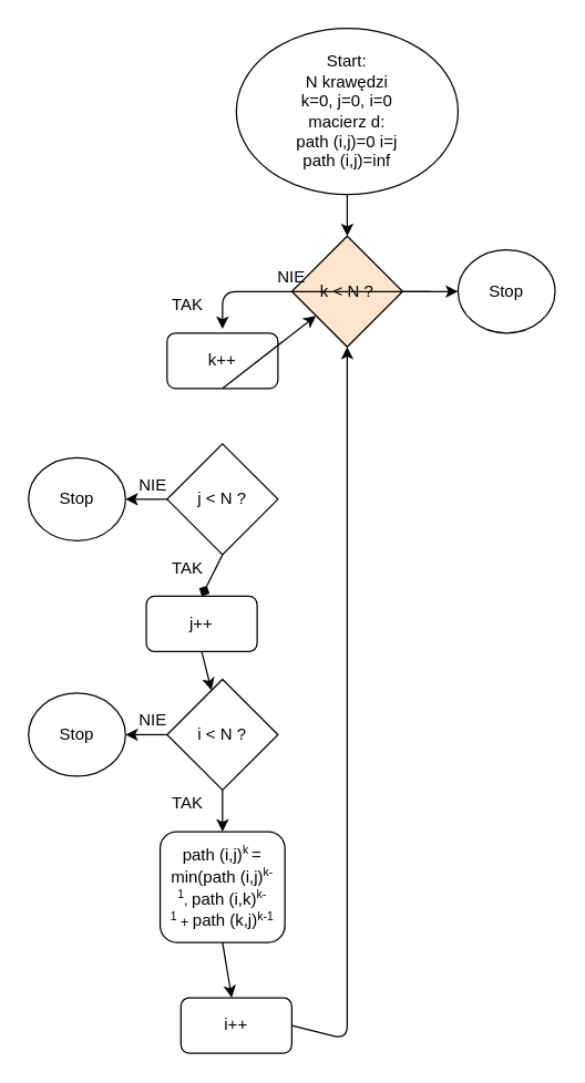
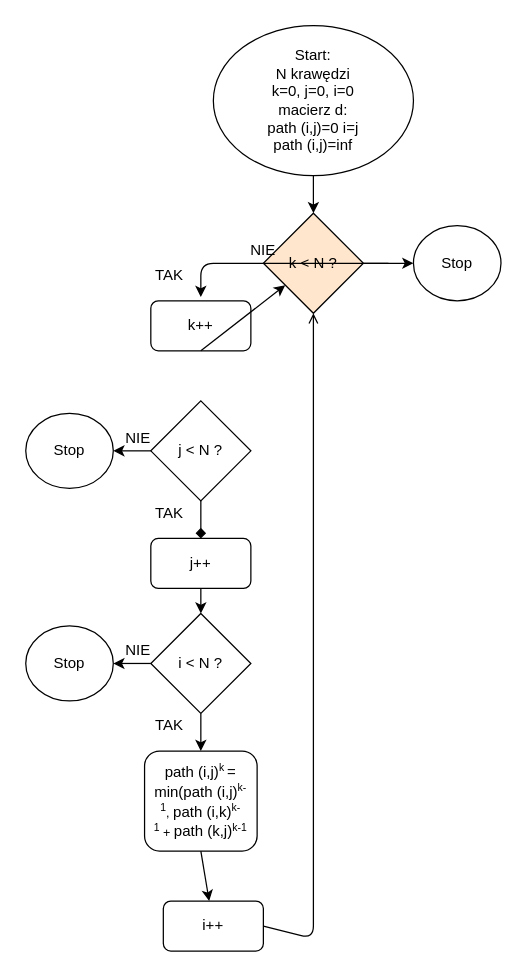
  <mxCell id="0" />
  <mxCell id="1" parent="0" />
- <mxCell id="2" value="j++" style="rounded=1;whiteSpace=wrap;html=1;fontSize=12;glass=0;strokeWidth=1;shadow=0;" parent="1" vertex="1"><mxGeometry x="105" y="430" width="80" height="40" as="geometry" /></mxCell>
+ <mxCell id="2" value="j++" style="rounded=1;whiteSpace=wrap;html=1;fontSize=12;glass=0;strokeWidth=1;shadow=0;" parent="1" vertex="1"><mxGeometry x="120" y="430" width="80" height="40" as="geometry" /></mxCell>
  <mxCell id="3" value="path (i,j)&lt;span style=&quot;font-size: 10px&quot;&gt;&lt;sup&gt;k&amp;nbsp;&lt;/sup&gt;&lt;/span&gt;= min(path (i,j)&lt;span style=&quot;font-size: 10px&quot;&gt;&lt;sup&gt;k-1&lt;/sup&gt;,&amp;nbsp;&lt;/span&gt;path (i,k)&lt;span style=&quot;font-size: 10px&quot;&gt;&lt;sup&gt;k-1&lt;/sup&gt;&amp;nbsp;+&amp;nbsp;&lt;/span&gt;path (k,j)&lt;span style=&quot;font-size: 10px&quot;&gt;&lt;sup&gt;k-1&lt;/sup&gt;&lt;/span&gt;" style="rounded=1;whiteSpace=wrap;html=1;fontSize=12;glass=0;strokeWidth=1;shadow=0;" parent="1" vertex="1"><mxGeometry x="115" y="600" width="90" height="80" as="geometry" /></mxCell>
  <mxCell id="4" value="k++&lt;br&gt;" style="rounded=1;whiteSpace=wrap;html=1;fontSize=12;glass=0;strokeWidth=1;shadow=0;" parent="1" vertex="1"><mxGeometry x="120" y="240" width="80" height="40" as="geometry" /></mxCell>
  <mxCell id="5" value="Start:&lt;br&gt;N krawędzi&lt;br&gt;k=0, j=0, i=0&lt;br&gt;macierz d:&lt;br&gt;path (i,j)=0 i=j&lt;br&gt;&lt;div&gt;path (i,j)=inf&lt;/div&gt;" style="ellipse;whiteSpace=wrap;html=1;" parent="1" vertex="1"><mxGeometry x="170" y="20" width="160" height="120" as="geometry" /></mxCell>
  <mxCell id="6" value="k &amp;lt; N ?" style="rhombus;whiteSpace=wrap;html=1;fillColor=#ffe6cc;" parent="1" vertex="1"><mxGeometry x="210" y="170" width="80" height="80" as="geometry" /></mxCell>
  <mxCell id="7" value="" style="endArrow=classic;html=1;exitX=0.5;exitY=1;exitDx=0;exitDy=0;entryX=0.5;entryY=0;entryDx=0;entryDy=0;" parent="1" source="5" target="6" edge="1"><mxGeometry width="50" height="50" relative="1" as="geometry"><mxPoint x="140" y="350" as="sourcePoint" /><mxPoint x="190" y="300" as="targetPoint" /></mxGeometry></mxCell>
  <mxCell id="8" value="" style="endArrow=classic;html=1;exitX=0;exitY=0.5;exitDx=0;exitDy=0;" parent="1" edge="1"><mxGeometry width="50" height="50" relative="1" as="geometry"><mxPoint x="310" y="210" as="sourcePoint" /><mxPoint x="160" y="237" as="targetPoint" /><Array as="points"><mxPoint x="160" y="210" /></Array></mxGeometry></mxCell>
  <mxCell id="9" value="j &amp;lt; N ?" style="rhombus;whiteSpace=wrap;html=1;" parent="1" vertex="1"><mxGeometry x="120" y="320" width="80" height="80" as="geometry" /></mxCell>
  <mxCell id="10" value="i &amp;lt; N ?" style="rhombus;whiteSpace=wrap;html=1;" parent="1" vertex="1"><mxGeometry x="120" y="490" width="80" height="80" as="geometry" /></mxCell>
  <mxCell id="11" value="i++" style="rounded=1;whiteSpace=wrap;html=1;" parent="1" vertex="1"><mxGeometry x="130" y="720" width="80" height="40" as="geometry" /></mxCell>
  <mxCell id="12" value="Stop" style="ellipse;whiteSpace=wrap;html=1;" parent="1" vertex="1"><mxGeometry x="330" y="180" width="70" height="60" as="geometry" /></mxCell>
- <mxCell id="13" value="" style="endArrow=classic;html=1;exitX=1;exitY=0.5;exitDx=0;exitDy=0;entryX=0.5;entryY=1;entryDx=0;entryDy=0;" parent="1" source="11" target="6" edge="1"><mxGeometry width="50" height="50" relative="1" as="geometry"><mxPoint x="140" y="450" as="sourcePoint" /><mxPoint x="190" y="400" as="targetPoint" /><Array as="points"><mxPoint x="250" y="750" /><mxPoint x="250" y="730" /><mxPoint x="250" y="420" /><mxPoint x="250" y="300" /></Array></mxGeometry></mxCell>
+ <mxCell id="13" value="" style="endArrow=open;html=1;exitX=1;exitY=0.5;exitDx=0;exitDy=0;entryX=0.5;entryY=1;entryDx=0;entryDy=0;" parent="1" source="11" target="6" edge="1"><mxGeometry width="50" height="50" relative="1" as="geometry"><mxPoint x="140" y="450" as="sourcePoint" /><mxPoint x="190" y="400" as="targetPoint" /><Array as="points"><mxPoint x="250" y="750" /><mxPoint x="250" y="730" /><mxPoint x="250" y="420" /><mxPoint x="250" y="300" /></Array></mxGeometry></mxCell>
  <mxCell id="14" value="" style="endArrow=classic;html=1;exitX=0.5;exitY=1;exitDx=0;exitDy=0;" parent="1" source="4" target="6" edge="1"><mxGeometry width="50" height="50" relative="1" as="geometry"><mxPoint x="240" y="480" as="sourcePoint" /><mxPoint x="290" y="430" as="targetPoint" /></mxGeometry></mxCell>
  <mxCell id="15" value="" style="endArrow=diamond;html=1;exitX=0.5;exitY=1;exitDx=0;exitDy=0;entryX=0.5;entryY=0;entryDx=0;entryDy=0;" parent="1" source="9" target="2" edge="1"><mxGeometry width="50" height="50" relative="1" as="geometry"><mxPoint x="240" y="480" as="sourcePoint" /><mxPoint x="290" y="430" as="targetPoint" /></mxGeometry></mxCell>
  <mxCell id="16" value="" style="endArrow=classic;html=1;exitX=0.5;exitY=1;exitDx=0;exitDy=0;" parent="1" source="2" target="10" edge="1"><mxGeometry width="50" height="50" relative="1" as="geometry"><mxPoint x="240" y="480" as="sourcePoint" /><mxPoint x="290" y="430" as="targetPoint" /></mxGeometry></mxCell>
  <mxCell id="17" value="" style="endArrow=classic;html=1;exitX=0.5;exitY=1;exitDx=0;exitDy=0;entryX=0.5;entryY=0;entryDx=0;entryDy=0;" parent="1" source="10" target="3" edge="1"><mxGeometry width="50" height="50" relative="1" as="geometry"><mxPoint x="140" y="480" as="sourcePoint" /><mxPoint x="190" y="430" as="targetPoint" /></mxGeometry></mxCell>
  <mxCell id="18" value="" style="endArrow=classic;html=1;exitX=0.5;exitY=1;exitDx=0;exitDy=0;" parent="1" source="3" target="11" edge="1"><mxGeometry width="50" height="50" relative="1" as="geometry"><mxPoint x="140" y="480" as="sourcePoint" /><mxPoint x="190" y="430" as="targetPoint" /></mxGeometry></mxCell>
  <mxCell id="19" value="" style="endArrow=classic;html=1;exitX=1;exitY=0.5;exitDx=0;exitDy=0;entryX=0;entryY=0.5;entryDx=0;entryDy=0;" parent="1" source="6" target="12" edge="1"><mxGeometry width="50" height="50" relative="1" as="geometry"><mxPoint x="140" y="480" as="sourcePoint" /><mxPoint x="190" y="430" as="targetPoint" /></mxGeometry></mxCell>
  <mxCell id="20" value="Stop" style="ellipse;whiteSpace=wrap;html=1;" parent="1" vertex="1"><mxGeometry x="20" y="330" width="70" height="60" as="geometry" /></mxCell>
  <mxCell id="21" value="Stop" style="ellipse;whiteSpace=wrap;html=1;" parent="1" vertex="1"><mxGeometry x="20" y="500" width="70" height="60" as="geometry" /></mxCell>
  <mxCell id="22" value="" style="endArrow=classic;html=1;exitX=0;exitY=0.5;exitDx=0;exitDy=0;entryX=1;entryY=0.5;entryDx=0;entryDy=0;" parent="1" source="9" target="20" edge="1"><mxGeometry width="50" height="50" relative="1" as="geometry"><mxPoint x="240" y="480" as="sourcePoint" /><mxPoint x="290" y="430" as="targetPoint" /></mxGeometry></mxCell>
  <mxCell id="23" value="" style="endArrow=classic;html=1;exitX=0;exitY=0.5;exitDx=0;exitDy=0;entryX=1;entryY=0.5;entryDx=0;entryDy=0;" parent="1" source="10" target="21" edge="1"><mxGeometry width="50" height="50" relative="1" as="geometry"><mxPoint x="240" y="480" as="sourcePoint" /><mxPoint x="290" y="430" as="targetPoint" /></mxGeometry></mxCell>
  <mxCell id="24" value="TAK" style="text;html=1;strokeColor=none;fillColor=none;align=center;verticalAlign=middle;whiteSpace=wrap;rounded=0;" parent="1" vertex="1"><mxGeometry x="115" y="210" width="40" height="20" as="geometry" /></mxCell>
  <mxCell id="25" value="TAK" style="text;html=1;strokeColor=none;fillColor=none;align=center;verticalAlign=middle;whiteSpace=wrap;rounded=0;" parent="1" vertex="1"><mxGeometry x="115" y="400" width="40" height="20" as="geometry" /></mxCell>
  <mxCell id="26" value="TAK" style="text;html=1;strokeColor=none;fillColor=none;align=center;verticalAlign=middle;whiteSpace=wrap;rounded=0;" parent="1" vertex="1"><mxGeometry x="115" y="570" width="40" height="20" as="geometry" /></mxCell>
  <mxCell id="27" value="NIE" style="text;html=1;strokeColor=none;fillColor=none;align=center;verticalAlign=middle;whiteSpace=wrap;rounded=0;" parent="1" vertex="1"><mxGeometry x="90" y="340" width="40" height="20" as="geometry" /></mxCell>
  <mxCell id="28" value="NIE" style="text;html=1;strokeColor=none;fillColor=none;align=center;verticalAlign=middle;whiteSpace=wrap;rounded=0;" parent="1" vertex="1"><mxGeometry x="190" y="190" width="40" height="20" as="geometry" /></mxCell>
  <mxCell id="29" value="NIE" style="text;html=1;strokeColor=none;fillColor=none;align=center;verticalAlign=middle;whiteSpace=wrap;rounded=0;" parent="1" vertex="1"><mxGeometry x="90" y="510" width="40" height="20" as="geometry" /></mxCell>
